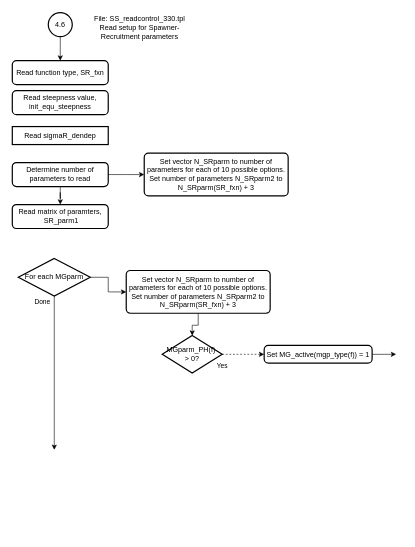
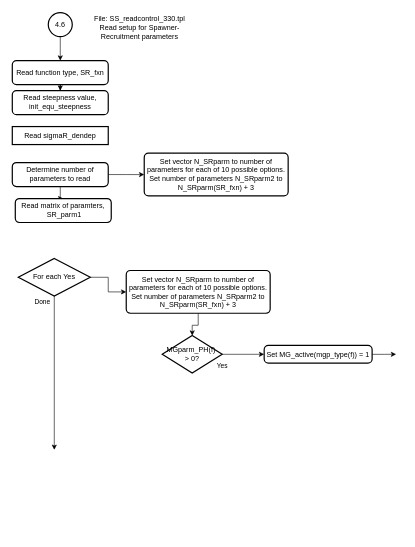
  <mxCell id="0" />
  <mxCell id="1" parent="0" />
  <mxCell id="2" style="edgeStyle=orthogonalEdgeStyle;rounded=0;orthogonalLoop=1;jettySize=auto;html=1;" parent="1" source="3" target="9" edge="1"><mxGeometry relative="1" as="geometry"><mxPoint x="100" y="103.97" as="targetPoint" /></mxGeometry></mxCell>
  <mxCell id="3" value="4.6" style="strokeWidth=2;html=1;shape=mxgraph.flowchart.start_2;whiteSpace=wrap;" parent="1" vertex="1"><mxGeometry x="80" y="20" width="40" height="40" as="geometry" /></mxCell>
  <mxCell id="4" value="File: SS_readcontrol_330.tpl&lt;br&gt;Read setup for Spawner-Recruitment parameters" style="text;html=1;strokeColor=none;fillColor=none;align=center;verticalAlign=middle;whiteSpace=wrap;rounded=0;" parent="1" vertex="1"><mxGeometry x="150" y="20" width="165" height="50" as="geometry" /></mxCell>
  <mxCell id="5" value="Done" style="edgeStyle=orthogonalEdgeStyle;rounded=0;orthogonalLoop=1;jettySize=auto;html=1;" parent="1" source="7" edge="1"><mxGeometry x="-0.925" y="-20" relative="1" as="geometry"><mxPoint x="90" y="540" as="sourcePoint" /><mxPoint x="90" y="749.02" as="targetPoint" /><mxPoint as="offset" /></mxGeometry></mxCell>
  <mxCell id="6" style="edgeStyle=orthogonalEdgeStyle;rounded=0;orthogonalLoop=1;jettySize=auto;html=1;" parent="1" source="7" target="11" edge="1"><mxGeometry relative="1" as="geometry"><mxPoint x="200" y="461.25" as="targetPoint" /></mxGeometry></mxCell>
- <mxCell id="7" value="For each MGparm" style="strokeWidth=2;html=1;shape=mxgraph.flowchart.decision;whiteSpace=wrap;" parent="1" vertex="1"><mxGeometry x="30" y="430" width="120" height="62.5" as="geometry" /></mxCell>
+ <mxCell id="7" value="For each Yes" style="strokeWidth=2;html=1;shape=mxgraph.flowchart.decision;whiteSpace=wrap;" parent="1" vertex="1"><mxGeometry x="30" y="430" width="120" height="62.5" as="geometry" /></mxCell>
+ <mxCell id="8" value="" style="edgeStyle=orthogonalEdgeStyle;rounded=0;orthogonalLoop=1;jettySize=auto;html=1;" parent="1" source="9" target="17" edge="1"><mxGeometry relative="1" as="geometry"><mxPoint x="90" y="210" as="sourcePoint" /></mxGeometry></mxCell>
  <mxCell id="9" value="Read function type, SR_fxn" style="rounded=1;whiteSpace=wrap;html=1;absoluteArcSize=1;arcSize=14;strokeWidth=2;" parent="1" vertex="1"><mxGeometry x="20" y="100" width="160" height="40" as="geometry" /></mxCell>
  <mxCell id="10" style="edgeStyle=orthogonalEdgeStyle;rounded=0;orthogonalLoop=1;jettySize=auto;html=1;" parent="1" source="11" target="13" edge="1"><mxGeometry relative="1" as="geometry" /></mxCell>
  <mxCell id="11" value="Set vector N_SRparm to number of parameters for each of 10 possible options.&lt;br&gt;Set number of parameters N_SRparm2 to N_SRparm(SR_fxn) + 3" style="rounded=1;whiteSpace=wrap;html=1;absoluteArcSize=1;arcSize=14;strokeWidth=2;" parent="1" vertex="1"><mxGeometry x="210" y="450" width="240" height="71.25" as="geometry" /></mxCell>
- <mxCell id="12" value="Yes" style="edgeStyle=orthogonalEdgeStyle;rounded=0;orthogonalLoop=1;jettySize=auto;html=1;dashed=1;" parent="1" source="13" target="15" edge="1"><mxGeometry x="-1" y="-19" relative="1" as="geometry"><mxPoint as="offset" /></mxGeometry></mxCell>
+ <mxCell id="12" value="Yes" style="edgeStyle=orthogonalEdgeStyle;rounded=0;orthogonalLoop=1;jettySize=auto;html=1;" parent="1" source="13" target="15" edge="1"><mxGeometry x="-1" y="-19" relative="1" as="geometry"><mxPoint as="offset" /></mxGeometry></mxCell>
  <mxCell id="13" value="MGparm_PH(f)&amp;nbsp;&lt;br&gt;&amp;gt; 0?" style="strokeWidth=2;html=1;shape=mxgraph.flowchart.decision;whiteSpace=wrap;" parent="1" vertex="1"><mxGeometry x="270" y="558.48" width="100" height="62.5" as="geometry" /></mxCell>
  <mxCell id="14" style="edgeStyle=orthogonalEdgeStyle;rounded=0;orthogonalLoop=1;jettySize=auto;html=1;" parent="1" source="15" edge="1"><mxGeometry relative="1" as="geometry"><mxPoint x="660" y="589.73" as="targetPoint" /></mxGeometry></mxCell>
  <mxCell id="15" value="Set MG_active(mgp_type(f)) = 1" style="rounded=1;whiteSpace=wrap;html=1;absoluteArcSize=1;arcSize=14;strokeWidth=2;" parent="1" vertex="1"><mxGeometry x="440" y="575" width="180" height="29.46" as="geometry" /></mxCell>
  <mxCell id="16" style="edgeStyle=orthogonalEdgeStyle;rounded=0;orthogonalLoop=1;jettySize=auto;html=1;" parent="1" edge="1"><mxGeometry relative="1" as="geometry"><mxPoint x="250" y="767.77" as="targetPoint" /><Array as="points"><mxPoint x="490" y="889" /><mxPoint x="670" y="889" /><mxPoint x="670" y="709" /><mxPoint x="250" y="709" /></Array></mxGeometry></mxCell>
  <mxCell id="17" value="Read steepness value, init_equ_steepness" style="rounded=1;whiteSpace=wrap;html=1;absoluteArcSize=1;arcSize=14;strokeWidth=2;" parent="1" vertex="1"><mxGeometry x="20" y="150" width="160" height="40" as="geometry" /></mxCell>
  <mxCell id="18" value="Read sigmaR_dendep" style="whiteSpace=wrap;html=1;absoluteArcSize=1;arcSize=14;strokeWidth=2;rounded=0;" parent="1" vertex="1"><mxGeometry x="20" y="210" width="160" height="30" as="geometry" /></mxCell>
  <mxCell id="19" style="edgeStyle=orthogonalEdgeStyle;rounded=0;orthogonalLoop=1;jettySize=auto;html=1;" parent="1" source="21" target="22" edge="1"><mxGeometry relative="1" as="geometry" /></mxCell>
  <mxCell id="20" style="edgeStyle=orthogonalEdgeStyle;rounded=0;orthogonalLoop=1;jettySize=auto;html=1;entryX=0.5;entryY=0;entryDx=0;entryDy=0;" parent="1" source="21" target="23" edge="1"><mxGeometry relative="1" as="geometry" /></mxCell>
  <mxCell id="21" value="Determine number of parameters to read" style="rounded=1;whiteSpace=wrap;html=1;absoluteArcSize=1;arcSize=14;strokeWidth=2;" parent="1" vertex="1"><mxGeometry x="20" y="270" width="160" height="40" as="geometry" /></mxCell>
  <mxCell id="22" value="Set vector N_SRparm to number of parameters for each of 10 possible options.&lt;br&gt;Set number of parameters N_SRparm2 to N_SRparm(SR_fxn) + 3" style="rounded=1;whiteSpace=wrap;html=1;absoluteArcSize=1;arcSize=14;strokeWidth=2;" parent="1" vertex="1"><mxGeometry x="240" y="254.38" width="240" height="71.25" as="geometry" /></mxCell>
- <mxCell id="23" value="Read&amp;nbsp;matrix of paramters,&lt;br&gt;&amp;nbsp;SR_parm1" style="rounded=1;whiteSpace=wrap;html=1;absoluteArcSize=1;arcSize=14;strokeWidth=2;" parent="1" vertex="1"><mxGeometry x="20" y="340" width="160" height="40" as="geometry" /></mxCell>
+ <mxCell id="23" value="Read&amp;nbsp;matrix of paramters,&lt;br&gt;&amp;nbsp;SR_parm1" style="rounded=1;whiteSpace=wrap;html=1;absoluteArcSize=1;arcSize=14;strokeWidth=2;" parent="1" vertex="1"><mxGeometry x="25" y="330" width="160" height="40" as="geometry" /></mxCell>
